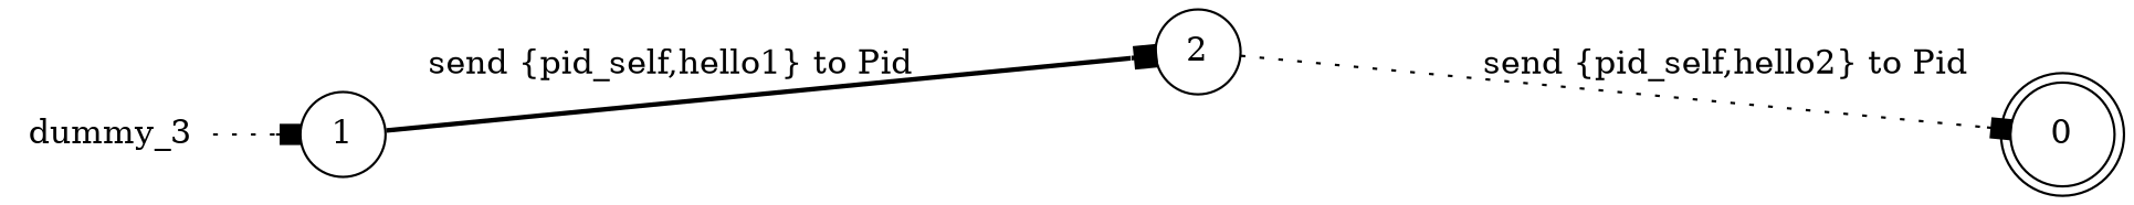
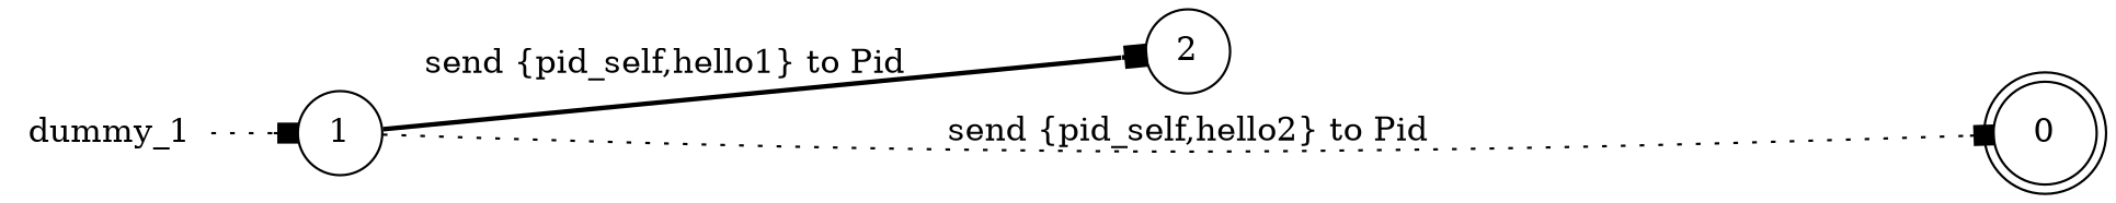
  digraph {
    rankdir=LR
    node [shape=circle]
    edge [arrowhead=box style=dotted]
-   n1 [label=dummy_3 shape=plaintext]
+   n1 [label=dummy_1 shape=plaintext]
    n2 [label=1]
    n3 [label=2]
    n4 [label=0 shape=doublecircle]
    n1 -> n2
    n2 -> n3 [label="send {pid_self,hello1} to Pid" style=bold]
-   n3 -> n4 [label="send {pid_self,hello2} to Pid"]
+   n2 -> n4 [label="send {pid_self,hello2} to Pid"]
  }
